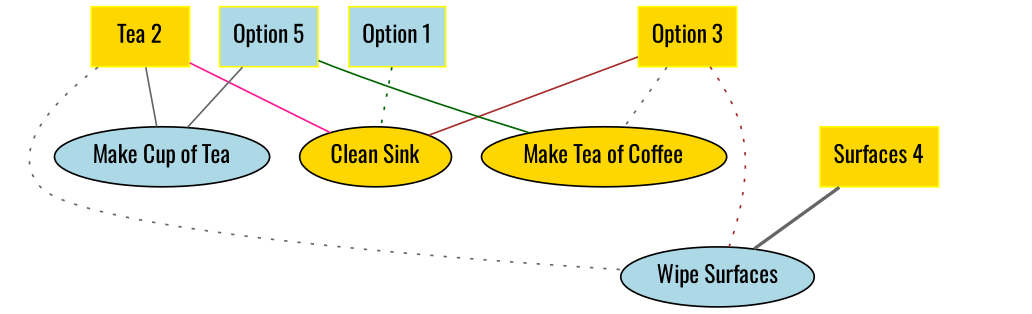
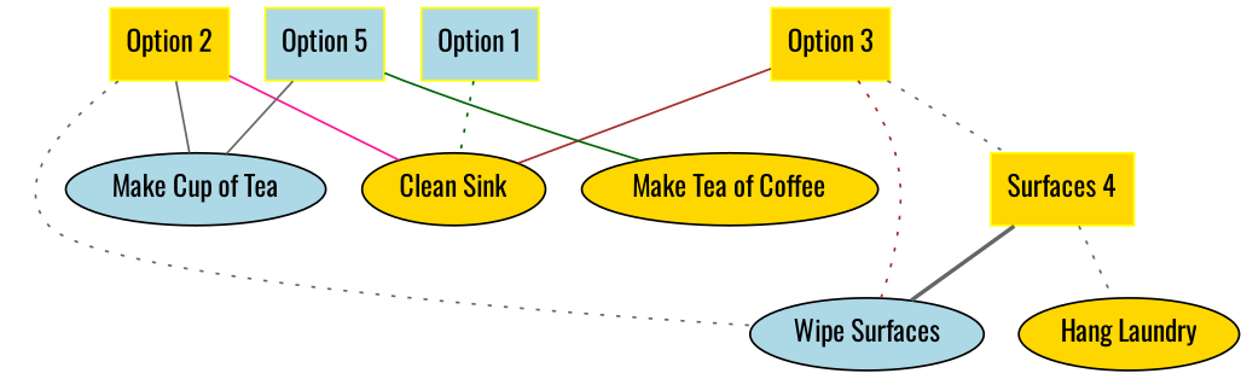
  graph {
    fontname=Oswald
    node [fillcolor=gold fontname=Oswald style=filled]
    edge [color=gray40 fontname=Oswald style=dotted]
    "Option 1" [color=yellow fillcolor=lightblue shape=rectangle]
    "Clean Sink"
-   "Option 2" [color=yellow shape=rectangle label="Tea 2"]
+   "Option 2" [color=yellow shape=rectangle]
    "Wipe Surfaces" [fillcolor=lightblue]
    "Make Cup of Tea" [fillcolor=lightblue]
    "Option 3" [color=yellow shape=rectangle]
    n7 [label="Make Tea of Coffee"]
    n8 [color=yellow label="Surfaces 4" shape=rectangle]
+   "Hang Laundry"
    "Option 5" [color=yellow fillcolor=lightblue shape=rectangle]
    "Option 1" -- "Clean Sink" [color=darkgreen]
    "Option 2" -- "Clean Sink" [color=deeppink style=solid]
    "Option 2" -- "Wipe Surfaces"
    "Option 2" -- "Make Cup of Tea" [style=solid]
    "Option 3" -- "Clean Sink" [color=brown style=solid]
    "Option 3" -- "Wipe Surfaces" [color=brown]
-   "Option 3" -- n7
+   "Option 3" -- n8
    n8 -- "Wipe Surfaces" [style=bold]
+   n8 -- "Hang Laundry"
    "Option 5" -- "Make Cup of Tea" [style=solid]
    "Option 5" -- n7 [color=darkgreen style=solid]
  }
